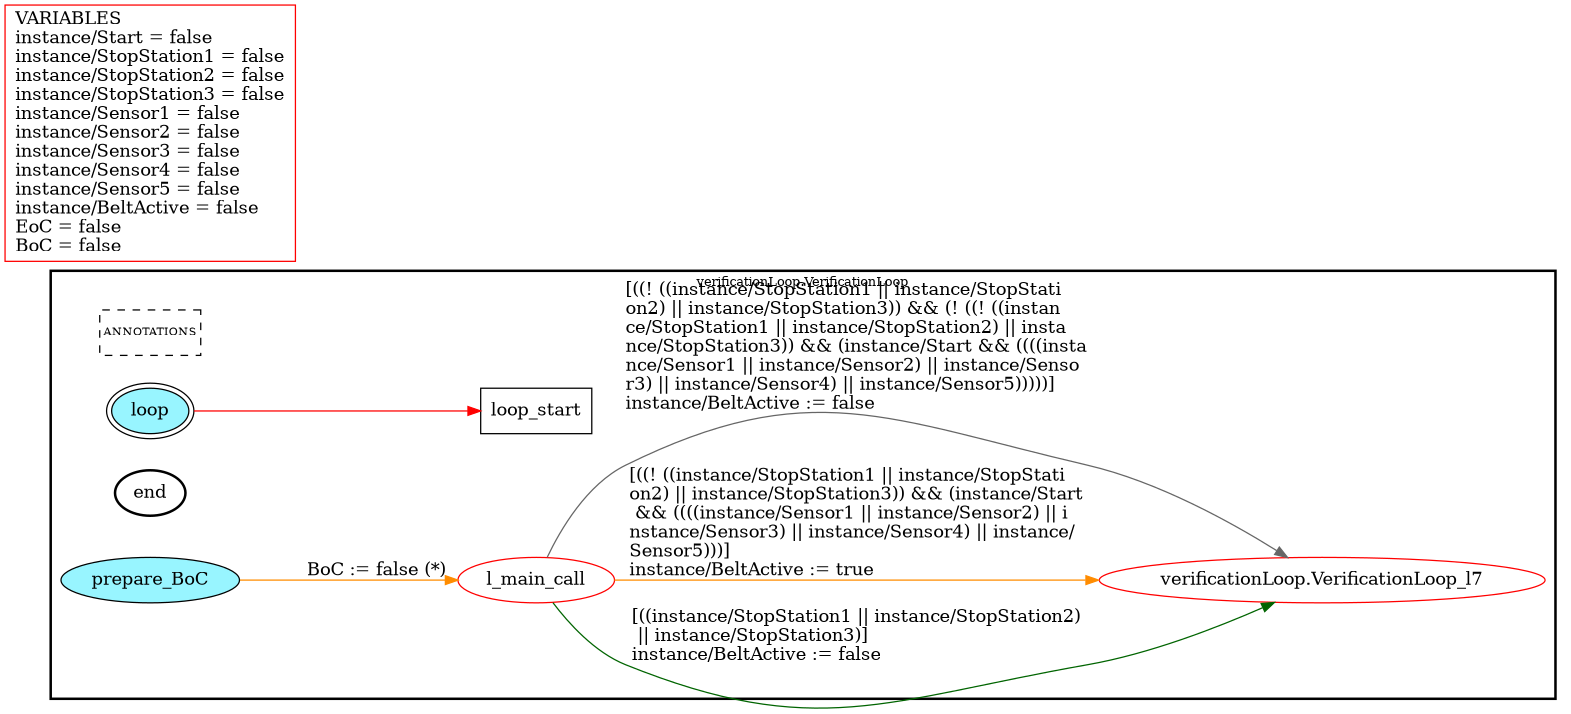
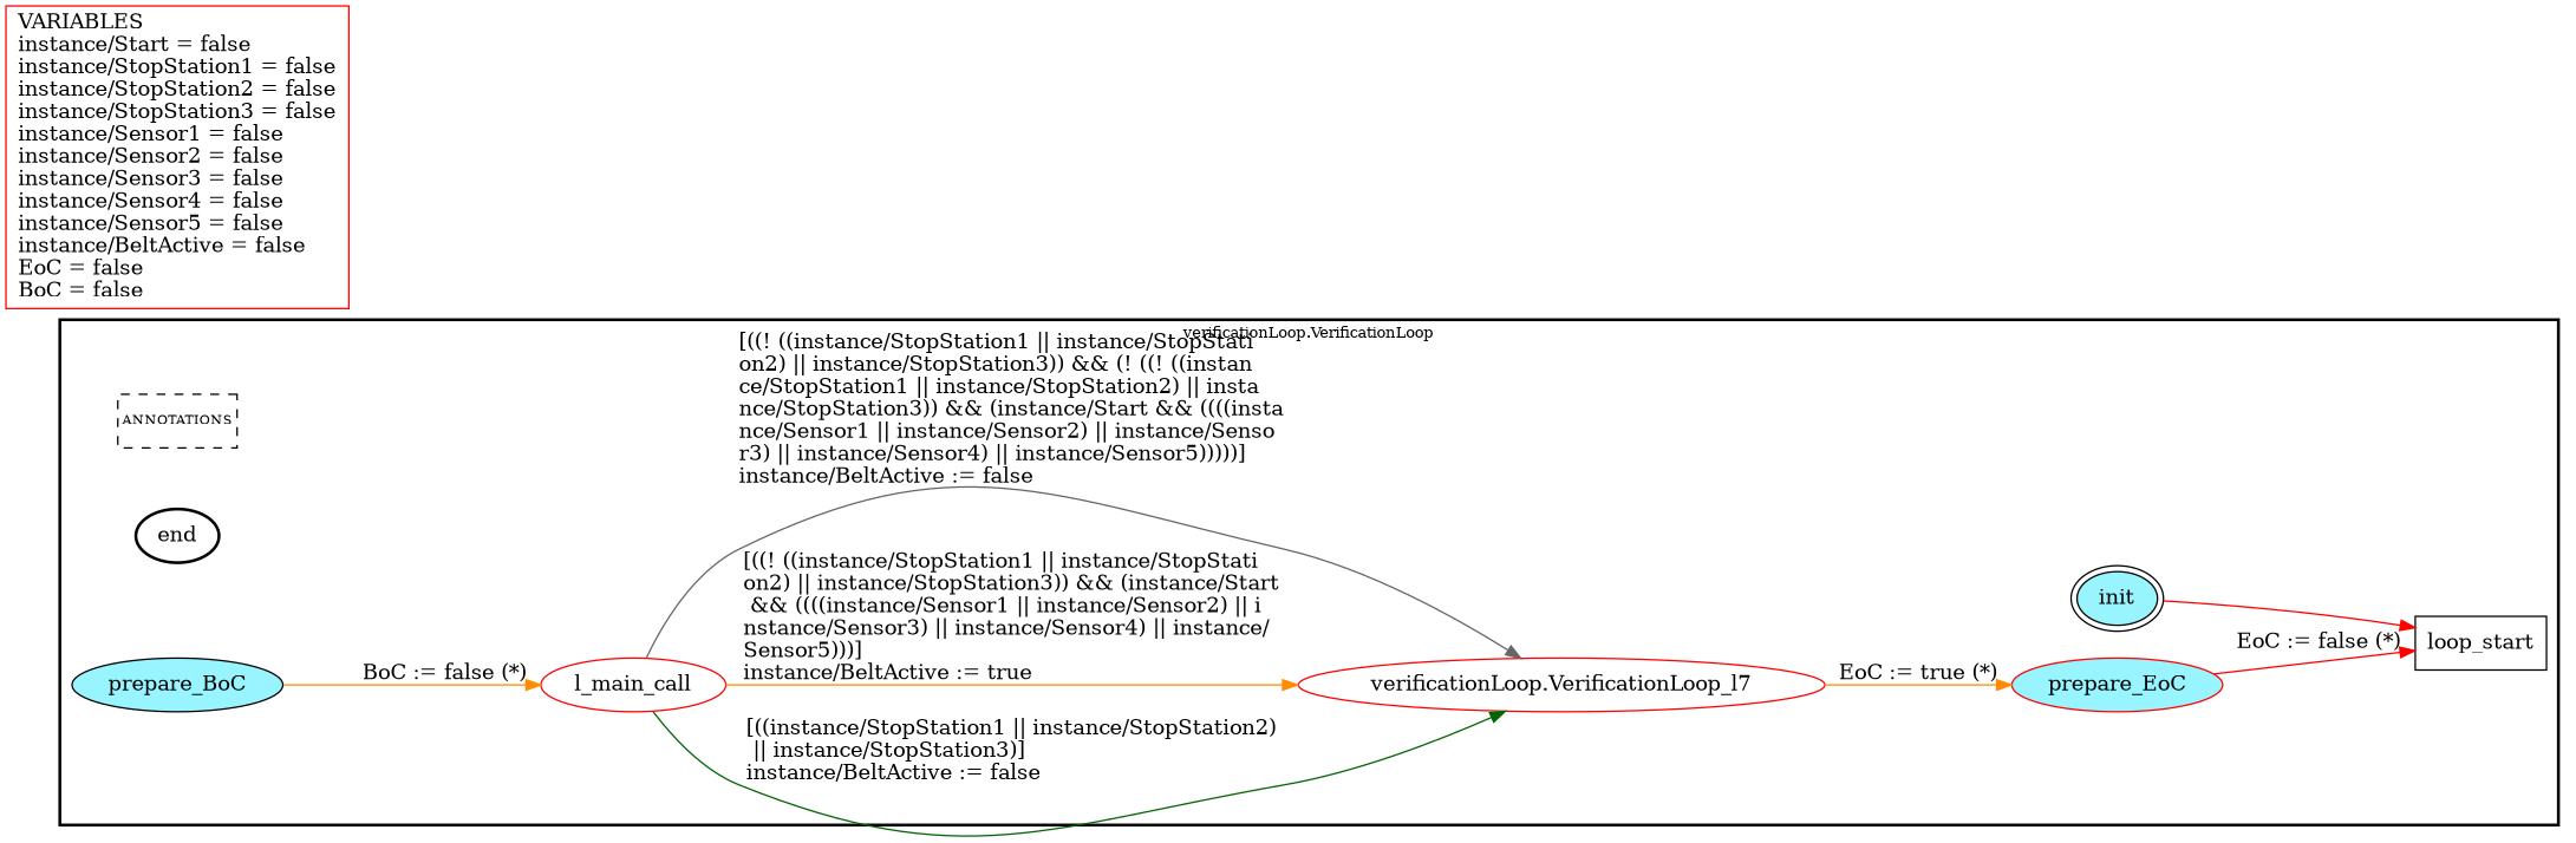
  digraph {
    rankdir=LR
    node [color=black fillcolor=white shape=ellipse style=filled]
    edge [color=darkorange]
    n1 [fontsize=9 label=ANNOTATIONS margin="0.04,0.04" shape=rectangle style=dashed]
-   n2 [fillcolor=cadetblue1 label=loop peripheries=2]
+   n2 [fillcolor=cadetblue1 label=init peripheries=2]
    n3 [label=loop_start shape=box]
    n4 [fillcolor=cadetblue1 label=end style=bold]
    n5 [fillcolor=cadetblue1 label=prepare_BoC]
    n6 [color=red label=l_main_call]
    n7 [color=red label="verificationLoop.VerificationLoop_l7"]
+   n8 [color=red fillcolor=cadetblue1 label=prepare_EoC]
    n9 [color=red fillcolor=lightgray label="VARIABLES\linstance/Start = false\linstance/StopStation1 = false\linstance/StopStation2 = false\linstance/StopStation3 = false\linstance/Sensor1 = false\linstance/Sensor2 = false\linstance/Sensor3 = false\linstance/Sensor4 = false\linstance/Sensor5 = false\linstance/BeltActive = false\lEoC = false\lBoC = false\l" shape=rectangle style=""]
    subgraph cluster_1 {
      color=black
      fontsize=10
      label="verificationLoop.VerificationLoop"
      ranksep=0.4
      style=bold
      n1
      n2
      n3
      n4
      n5
      n6
      n7
+     n8
    }
    n2 -> n3 [color=red]
    n5 -> n6 [label="BoC := false (*)"]
    n6 -> n7 [color=darkgreen label="[((instance/StopStation1 || instance/StopStation2)\l || instance/StopStation3)]\linstance/BeltActive := false\l"]
    n6 -> n7 [label="[((! ((instance/StopStation1 || instance/StopStati\lon2) || instance/StopStation3)) && (instance/Start\l && ((((instance/Sensor1 || instance/Sensor2) || i\lnstance/Sensor3) || instance/Sensor4) || instance/\lSensor5)))]\linstance/BeltActive := true\l"]
    n6 -> n7 [color=gray40 label="[((! ((instance/StopStation1 || instance/StopStati\lon2) || instance/StopStation3)) && (! ((! ((instan\lce/StopStation1 || instance/StopStation2) || insta\lnce/StopStation3)) && (instance/Start && ((((insta\lnce/Sensor1 || instance/Sensor2) || instance/Senso\lr3) || instance/Sensor4) || instance/Sensor5)))))]\linstance/BeltActive := false\l"]
+   n7 -> n8 [label="EoC := true (*)"]
+   n8 -> n3 [color=red label="EoC := false (*)"]
  }
